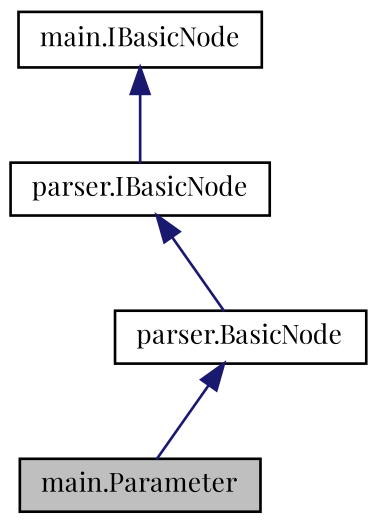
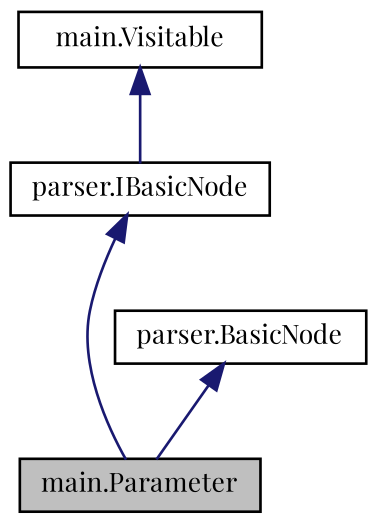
  digraph {
    fontname="Playfair Display"
    node [color=black fillcolor=white fontname="Playfair Display" fontsize=10 shape=record style=filled]
    edge [color=midnightblue dir=back fontname="Playfair Display" fontsize=10 labelfontname=Helvetica labelfontsize=10 style=solid]
    n1 [fillcolor=grey75 fontcolor=black height=0.2 label="main.Parameter" width=0.4]
    n2 [height=0.2 label="parser.BasicNode" width=0.4]
    n3 [height=0.2 label="parser.IBasicNode" width=0.4]
-   n4 [height=0.2 label="main.IBasicNode" width=0.4]
+   n4 [height=0.2 label="main.Visitable" width=0.4]
    n2 -> n1
-   n3 -> n2
+   n3 -> n1
    n4 -> n3
  }
